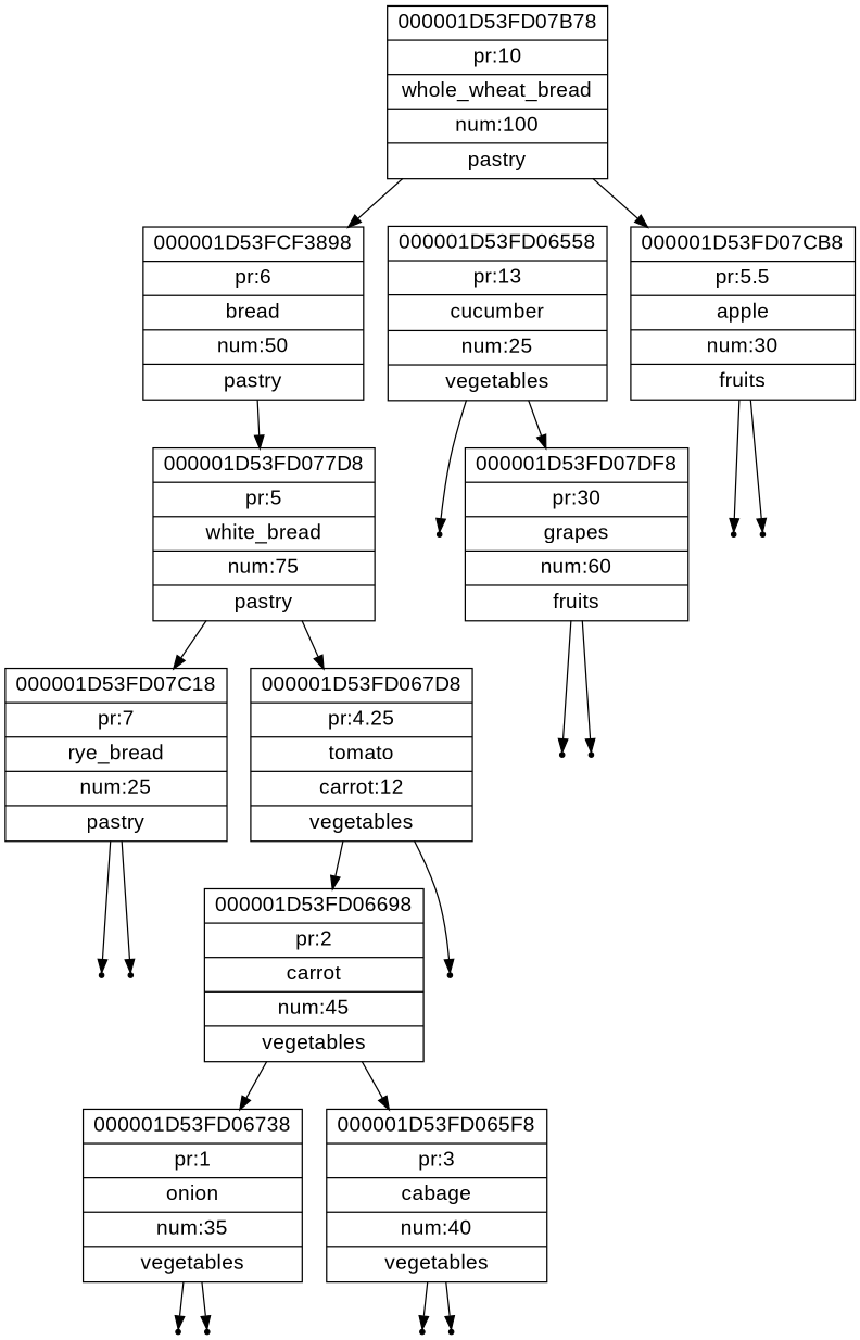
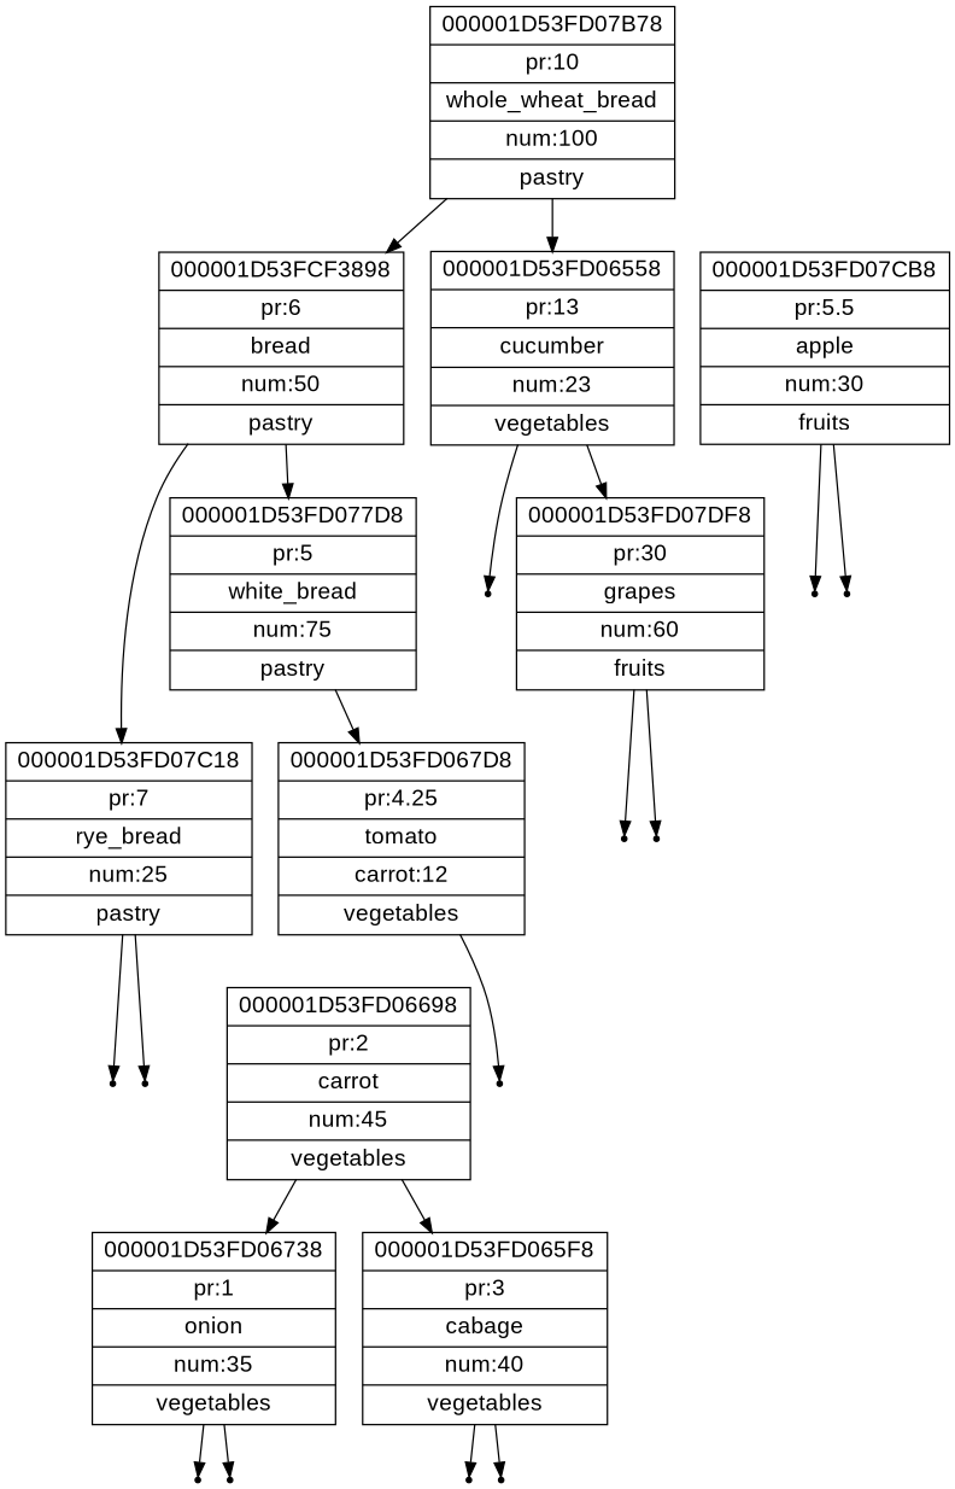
  digraph {
    node [fontname=Arial fontsize=16 shape=point]
    n1 [label="{000001D53FD07B78|pr:10|whole_wheat_bread|num:100|pastry}" shape=record]
    n2 [label="{000001D53FCF3898|pr:6|bread|num:50|pastry}" shape=record]
-   n3 [label="{000001D53FD06558|pr:13|cucumber|num:25|vegetables}" shape=record]
+   n3 [label="{000001D53FD06558|pr:13|cucumber|num:23|vegetables}" shape=record]
    n4 [label="{000001D53FD077D8|pr:5|white_bread|num:75|pastry}" shape=record]
    n5 [label="{000001D53FD07C18|pr:7|rye_bread|num:25|pastry}" shape=record]
    null34
    n7 [label="{000001D53FD07DF8|pr:30|grapes|num:60|fruits}" shape=record]
    n8 [label="{000001D53FD067D8|pr:4.25|tomato|carrot:12|vegetables}" shape=record]
    null32
    null33
    n11 [label="{000001D53FD06698|pr:2|carrot|num:45|vegetables}" shape=record]
    null29
    n13 [label="{000001D53FD07CB8|pr:5.5|apple|num:30|fruits}" shape=record]
    null30
    null31
    n16 [label="{000001D53FD06738|pr:1|onion|num:35|vegetables}" shape=record]
    n17 [label="{000001D53FD065F8|pr:3|cabage|num:40|vegetables}" shape=record]
    null25
    null26
    null27
    null28
    null35
    null36
    n1 -> n2
-   n1 -> n13
+   n1 -> n3
    n2 -> n4
-   n4 -> n5
+   n2 -> n5
    n3 -> null34
    n3 -> n7
    n4 -> n8
    n5 -> null32
    n5 -> null33
    n7 -> null35
    n7 -> null36
-   n8 -> n11
    n8 -> null29
    n11 -> n16
    n11 -> n17
    n13 -> null30
    n13 -> null31
    n16 -> null25
    n16 -> null26
    n17 -> null27
    n17 -> null28
  }
